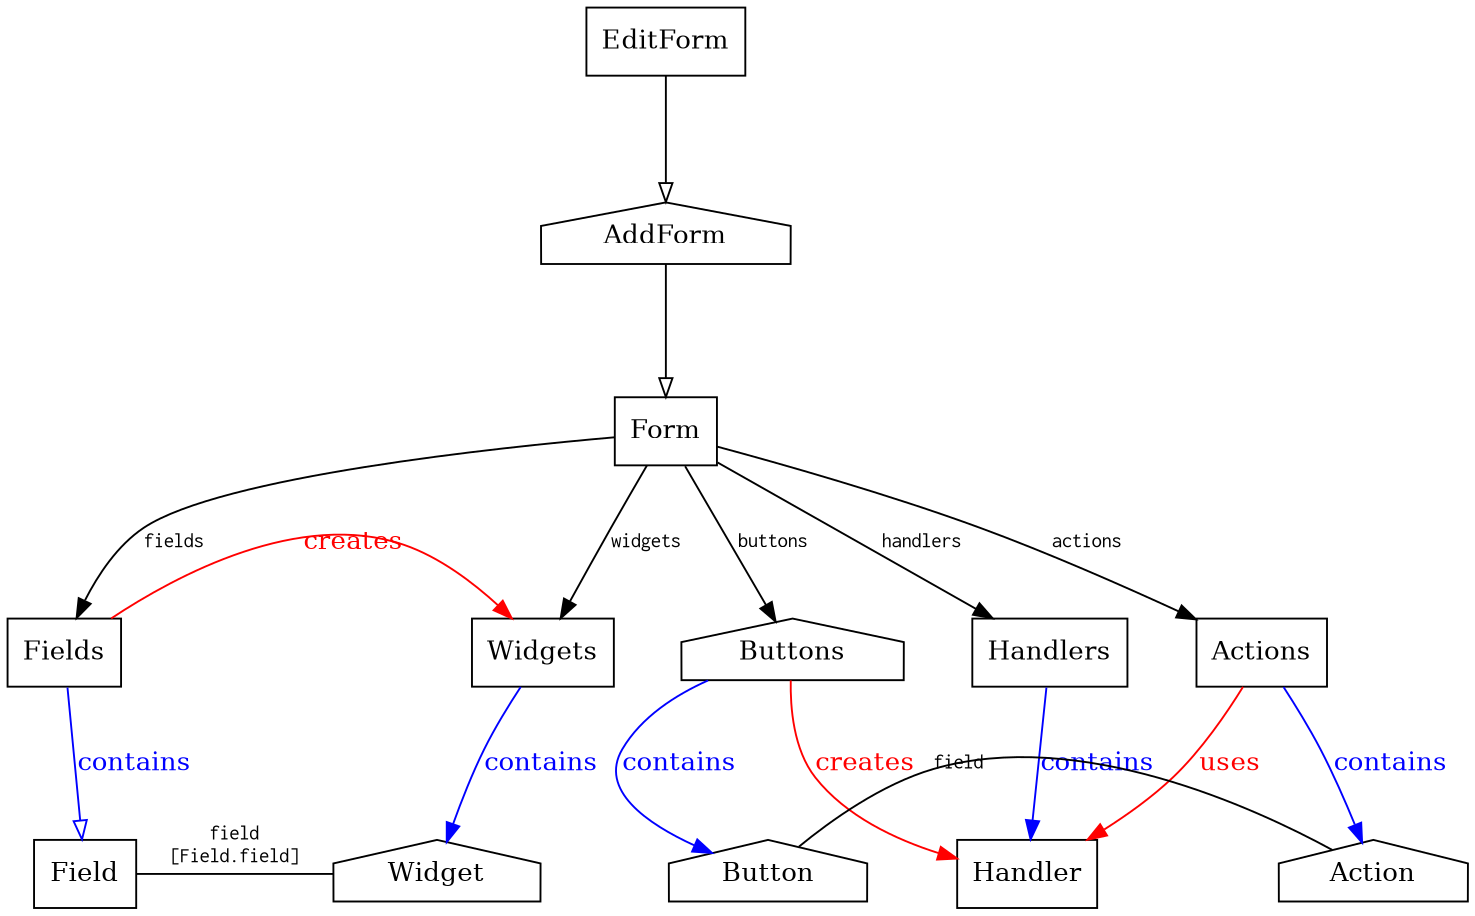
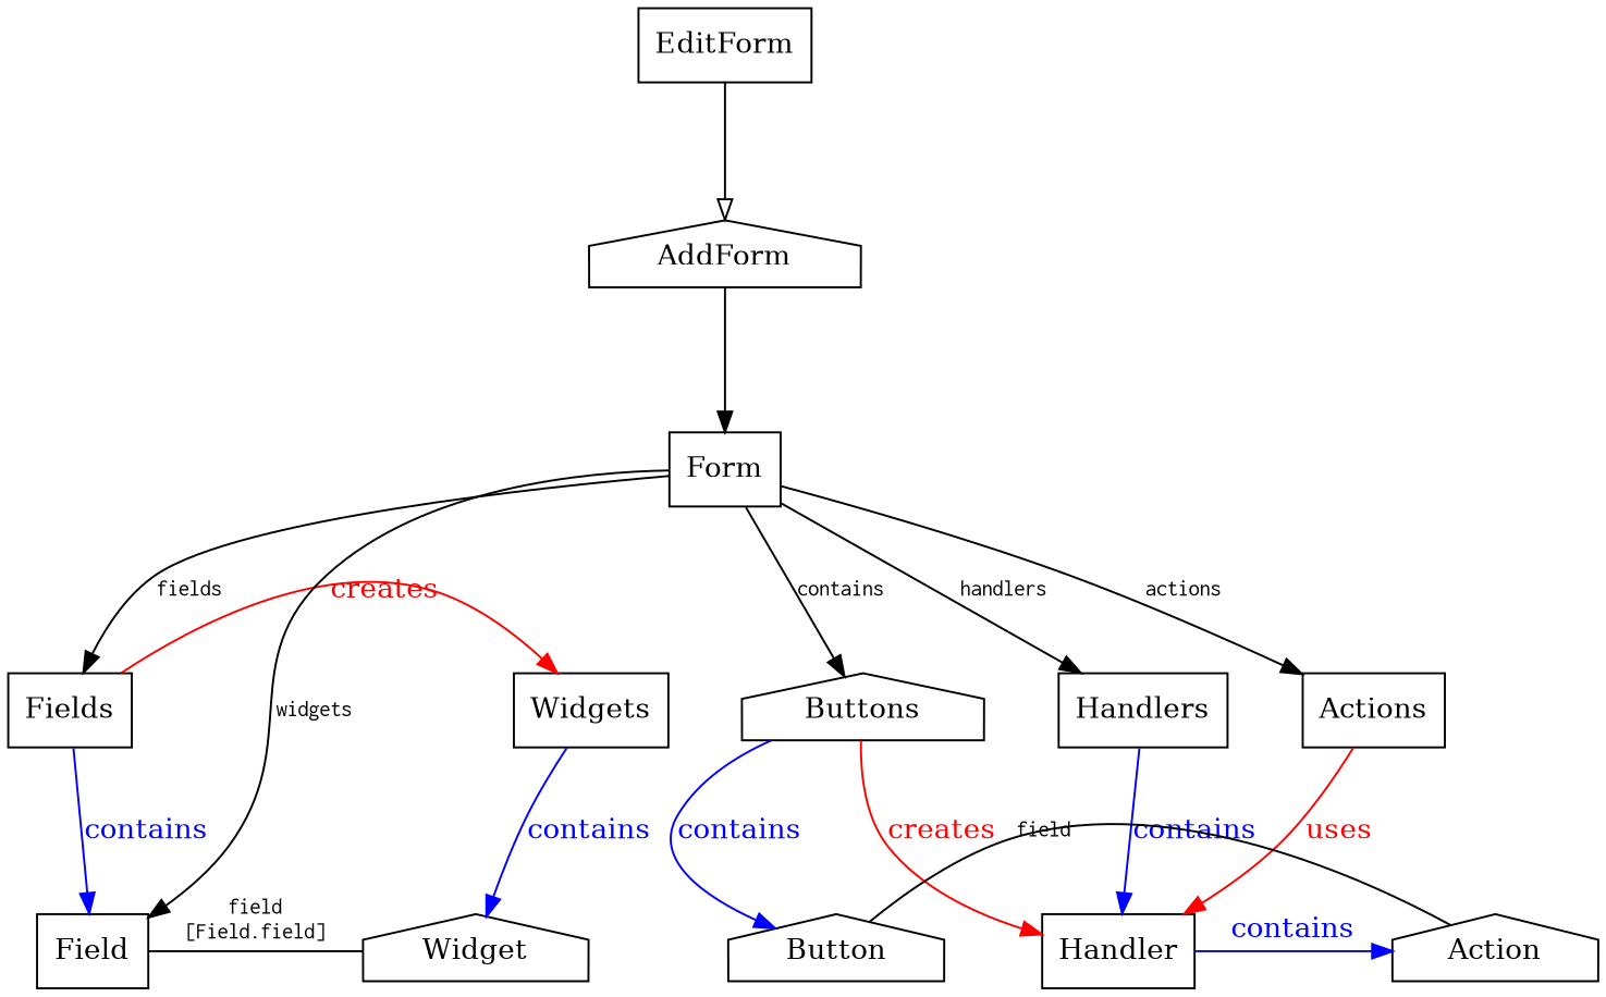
  digraph {
    nodesep=0.5
    ranksep=0.9
    node [shape=box]
    Fields
    Widgets
    Buttons [shape=house]
    Actions
    Handlers
    Field
    Widget [shape=house]
    Button [shape=house]
    Action [shape=house]
    Handler
    Form
    AddForm [shape=house]
    EditForm
    subgraph sub_1 {
      rank=same
      Fields
      Widgets
      Buttons
      Actions
      Handlers
    }
    subgraph sub_2 {
      rank=same
      Field
      Widget
      Button
      Action
      Handler
    }
    Fields -> Widgets [color=red fontcolor=red label=creates]
-   Fields -> Field [color=blue fontcolor=blue label=contains arrowhead=onormal]
+   Fields -> Field [color=blue fontcolor=blue label=contains]
    Widgets -> Widget [color=blue fontcolor=blue label=contains]
    Buttons -> Button [color=blue fontcolor=blue label=contains]
    Buttons -> Handler [color=red fontcolor=red label=creates]
-   Actions -> Action [color=blue fontcolor=blue label=contains]
+   Handler -> Action [color=blue fontcolor=blue label=contains]
    Actions -> Handler [color=red fontcolor=red label=uses]
    Handlers -> Handler [color=blue fontcolor=blue label=contains]
    Field -> Widget [arrowhead=none arrowtail=normal fontname=Courier fontsize=11 label="field\n[Field.field]"]
    Button -> Action [arrowhead=none arrowtail=normal fontname=Courier fontsize=11 label=field]
    Form -> Fields [fontname=Courier fontsize=11 label=fields]
-   Form -> Widgets [fontname=Courier fontsize=11 label=widgets]
-   Form -> Buttons [fontname=Courier fontsize=11 label=buttons]
+   Form -> Field [fontname=Courier fontsize=11 label=widgets]
+   Form -> Buttons [fontname=Courier fontsize=11 label=contains]
    Form -> Actions [fontname=Courier fontsize=11 label=actions]
    Form -> Handlers [fontname=Courier fontsize=11 label=handlers]
-   AddForm -> Form [arrowhead=onormal]
+   AddForm -> Form [arrowhead=normal]
    EditForm -> AddForm [arrowhead=onormal]
  }
